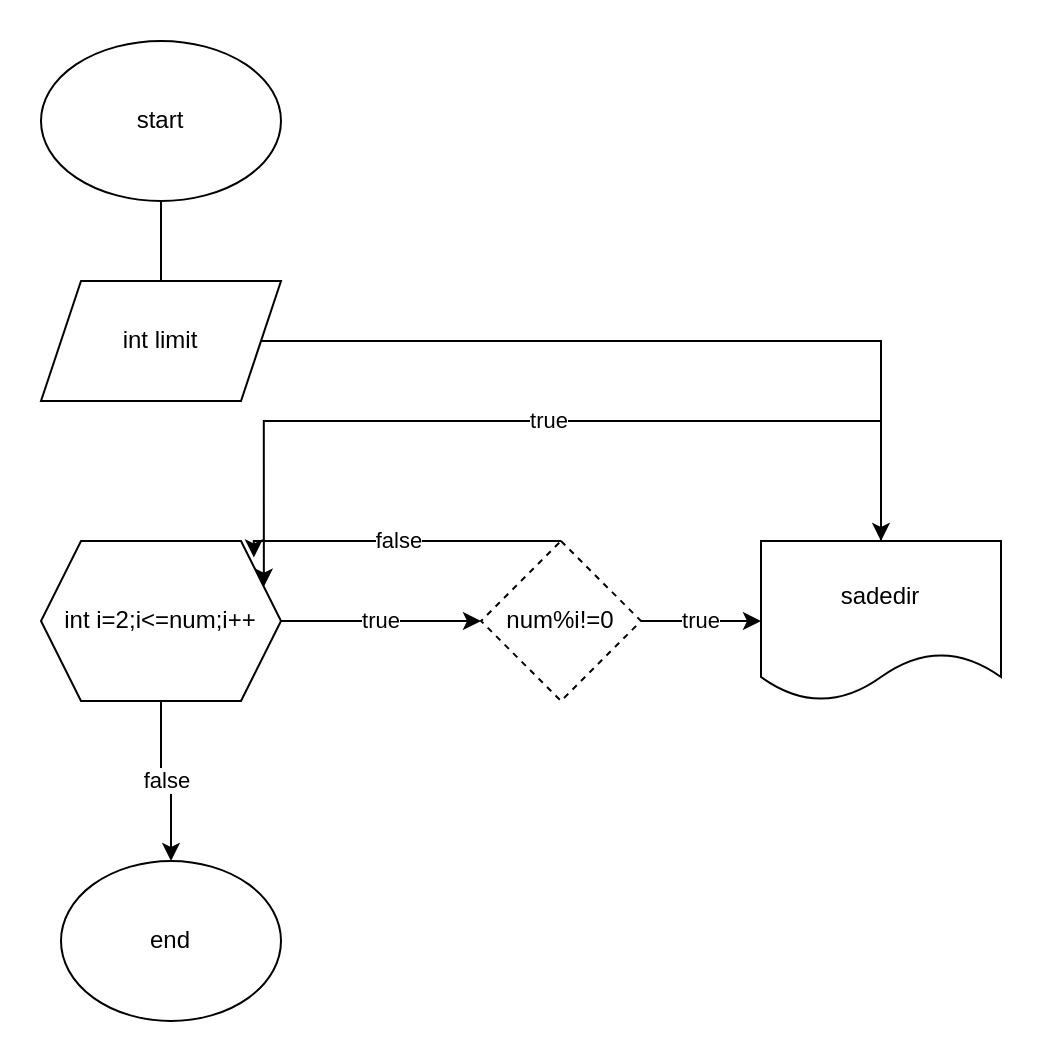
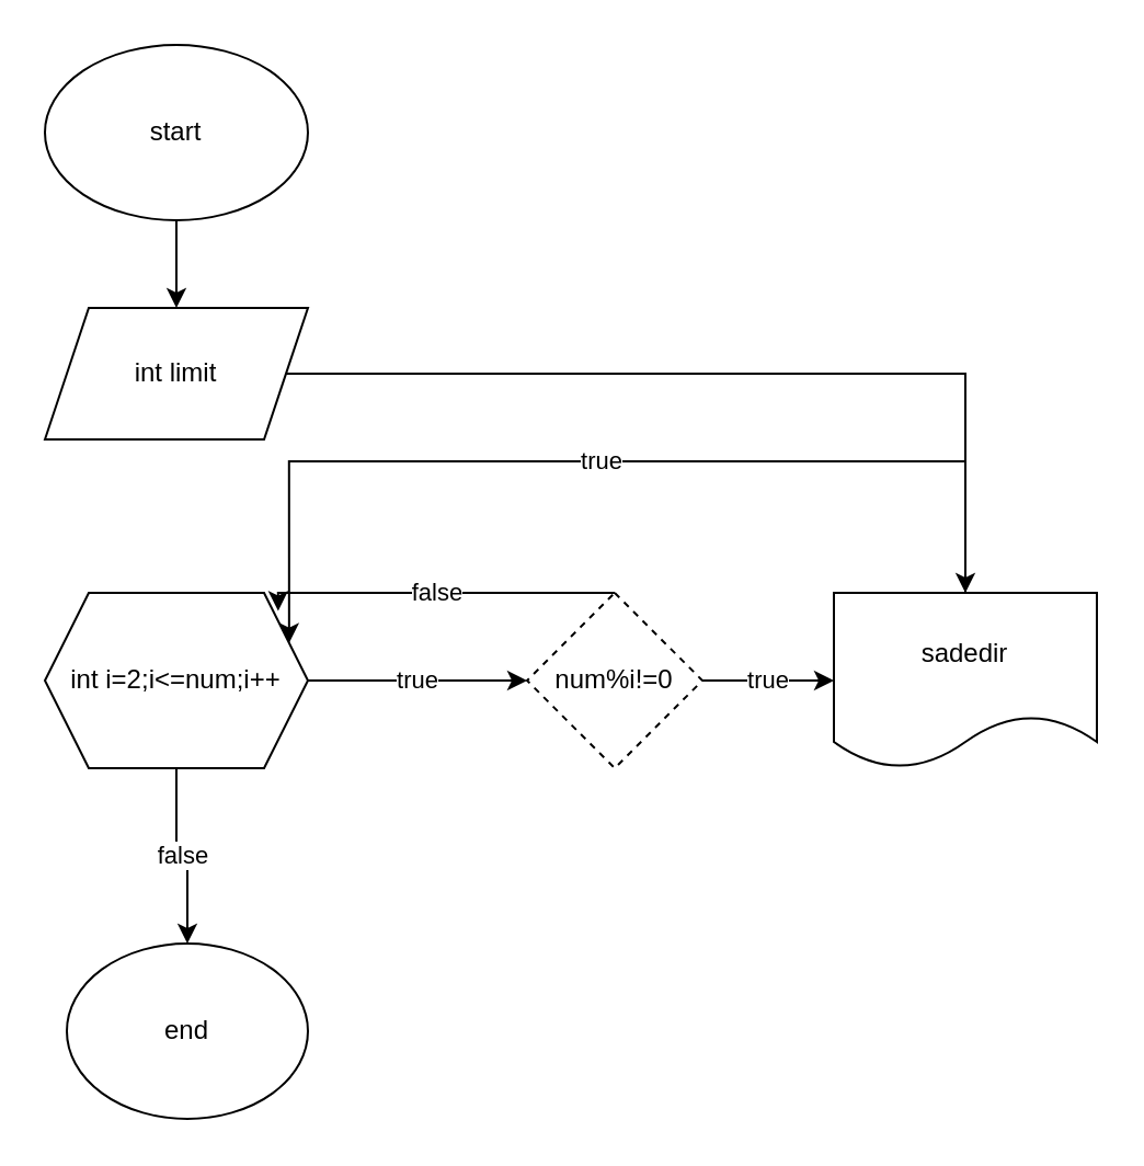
  <mxCell id="0" />
  <mxCell id="1" parent="0" />
- <mxCell id="2" value="" style="edgeStyle=orthogonalEdgeStyle;rounded=0;orthogonalLoop=1;jettySize=auto;html=1;endArrow=none;" edge="1" parent="1" source="3" target="5"><mxGeometry relative="1" as="geometry" /></mxCell>
+ <mxCell id="2" value="" style="edgeStyle=orthogonalEdgeStyle;rounded=0;orthogonalLoop=1;jettySize=auto;html=1;" edge="1" parent="1" source="3" target="5"><mxGeometry relative="1" as="geometry" /></mxCell>
  <mxCell id="3" value="start" style="ellipse;whiteSpace=wrap;html=1;" vertex="1" parent="1"><mxGeometry x="20" y="20" width="120" height="80" as="geometry" /></mxCell>
  <mxCell id="4" value="" style="edgeStyle=orthogonalEdgeStyle;rounded=0;orthogonalLoop=1;jettySize=auto;html=1;" edge="1" parent="1" source="5" target="13"><mxGeometry relative="1" as="geometry" /></mxCell>
  <mxCell id="5" value="int limit" style="shape=parallelogram;perimeter=parallelogramPerimeter;whiteSpace=wrap;html=1;fixedSize=1;" vertex="1" parent="1"><mxGeometry x="20" y="140" width="120" height="60" as="geometry" /></mxCell>
  <mxCell id="6" value="true" style="edgeStyle=orthogonalEdgeStyle;rounded=0;orthogonalLoop=1;jettySize=auto;html=1;" edge="1" parent="1" source="8" target="10"><mxGeometry relative="1" as="geometry" /></mxCell>
  <mxCell id="7" value="false" style="edgeStyle=orthogonalEdgeStyle;rounded=0;orthogonalLoop=1;jettySize=auto;html=1;" edge="1" parent="1" source="8" target="11"><mxGeometry relative="1" as="geometry" /></mxCell>
  <mxCell id="8" value="int i=2;i&amp;lt;=num;i++" style="shape=hexagon;perimeter=hexagonPerimeter2;whiteSpace=wrap;html=1;fixedSize=1;" vertex="1" parent="1"><mxGeometry x="20" y="270" width="120" height="80" as="geometry" /></mxCell>
  <mxCell id="9" value="true" style="edgeStyle=orthogonalEdgeStyle;rounded=0;orthogonalLoop=1;jettySize=auto;html=1;" edge="1" parent="1" source="10" target="13"><mxGeometry relative="1" as="geometry" /></mxCell>
  <mxCell id="10" value="num%i!=0" style="rhombus;whiteSpace=wrap;html=1;dashed=1;" vertex="1" parent="1"><mxGeometry x="240" y="270" width="80" height="80" as="geometry" /></mxCell>
  <mxCell id="11" value="end" style="ellipse;whiteSpace=wrap;html=1;" vertex="1" parent="1"><mxGeometry x="30" y="430" width="110" height="80" as="geometry" /></mxCell>
  <mxCell id="12" value="true" style="edgeStyle=orthogonalEdgeStyle;rounded=0;orthogonalLoop=1;jettySize=auto;html=1;entryX=1;entryY=0.25;entryDx=0;entryDy=0;" edge="1" parent="1" source="13" target="8"><mxGeometry relative="1" as="geometry"><Array as="points"><mxPoint x="440" y="210" /><mxPoint x="131" y="210" /></Array></mxGeometry></mxCell>
  <mxCell id="13" value="sadedir" style="shape=document;whiteSpace=wrap;html=1;boundedLbl=1;" vertex="1" parent="1"><mxGeometry x="380" y="270" width="120" height="80" as="geometry" /></mxCell>
  <mxCell id="14" value="false" style="edgeStyle=orthogonalEdgeStyle;rounded=0;orthogonalLoop=1;jettySize=auto;html=1;entryX=0.887;entryY=0.103;entryDx=0;entryDy=0;entryPerimeter=0;" edge="1" parent="1" source="10" target="8"><mxGeometry relative="1" as="geometry"><Array as="points"><mxPoint x="280" y="270" /><mxPoint x="280" y="270" /></Array></mxGeometry></mxCell>
